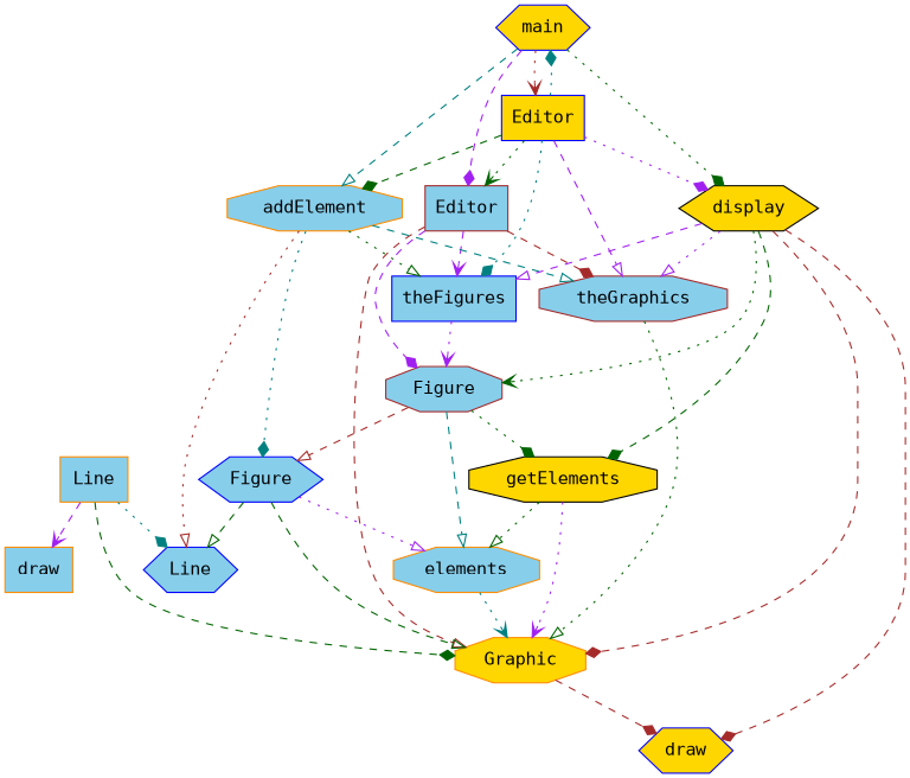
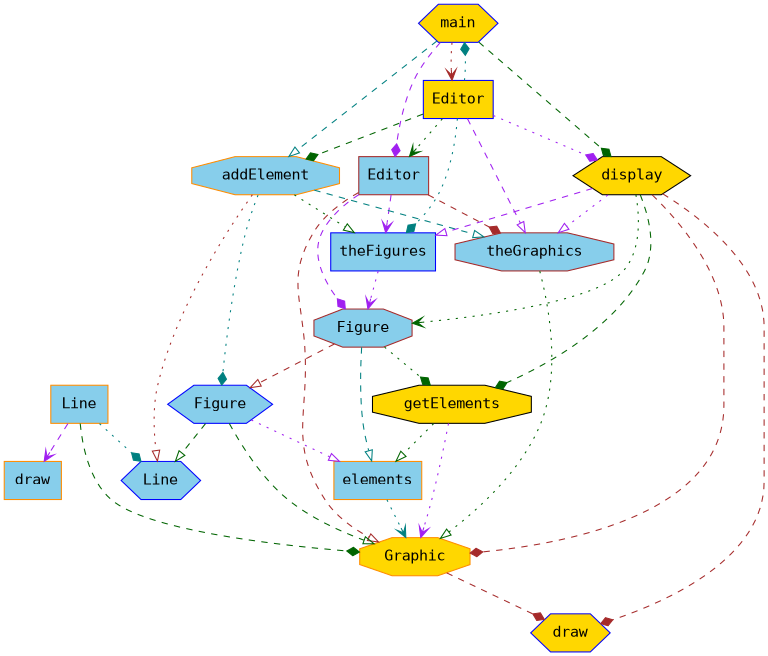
  digraph {
    fontname="DejaVu Sans Mono"
    node [color=blue fillcolor=skyblue fontname="DejaVu Sans Mono" shape=octagon style=filled]
    edge [arrowhead=diamond color=darkgreen fontname="DejaVu Sans Mono" style=dashed]
    n1 [color=brown label=Editor shape=box]
    n2 [label=theFigures shape=box]
    n3 [color=brown label=theGraphics]
    n4 [color=brown label=Figure]
    n5 [color=darkorange fillcolor=gold label=Graphic]
    n6 [label=Figure shape=hexagon]
    n7 [color=black fillcolor=gold label=getElements]
-   n8 [color=darkorange label=elements]
+   n8 [color=darkorange label=elements shape=box]
    n9 [fillcolor=gold label=draw shape=hexagon]
    n10 [fillcolor=gold label=main shape=hexagon]
    n11 [color=darkorange label=addElement]
    n12 [color=black fillcolor=gold label=display shape=hexagon]
    n13 [fillcolor=gold label=Editor shape=box]
    n14 [label=Line shape=hexagon]
    n15 [color=darkorange label=draw shape=box]
    n16 [color=darkorange label=Line shape=box]
    n1 -> n2 [arrowhead=vee color=purple]
    n1 -> n3 [color=brown]
    n1 -> n4 [color=purple]
    n1 -> n5 [arrowhead=onormal color=brown]
    n2 -> n4 [arrowhead=vee color=purple style=dotted]
    n3 -> n5 [arrowhead=onormal style=dotted]
    n4 -> n6 [arrowhead=onormal color=brown]
    n4 -> n7 [style=dotted]
    n4 -> n8 [arrowhead=onormal color=teal]
    n5 -> n9 [color=brown]
    n6 -> n5 [arrowhead=onormal]
    n6 -> n8 [arrowhead=onormal color=purple style=dotted]
    n6 -> n14 [arrowhead=onormal]
    n7 -> n5 [arrowhead=vee color=purple style=dotted]
    n7 -> n8 [arrowhead=onormal style=dotted]
    n8 -> n5 [arrowhead=vee color=teal style=dotted]
    n10 -> n1 [color=purple]
    n10 -> n11 [arrowhead=onormal color=teal]
-   n10 -> n12 [style=dotted]
+   n10 -> n12
    n10 -> n13 [arrowhead=vee color=brown style=dotted]
    n11 -> n2 [arrowhead=onormal style=dotted]
    n11 -> n3 [arrowhead=onormal color=teal]
    n11 -> n6 [color=teal style=dotted]
    n11 -> n14 [arrowhead=onormal color=brown style=dotted]
    n12 -> n2 [arrowhead=onormal color=purple]
    n12 -> n3 [arrowhead=onormal color=purple style=dotted]
    n12 -> n4 [arrowhead=vee style=dotted]
    n12 -> n5 [color=brown]
    n12 -> n7
    n12 -> n9 [color=brown]
    n13 -> n1 [arrowhead=vee style=dotted]
    n13 -> n2 [color=teal style=dotted]
    n13 -> n3 [arrowhead=onormal color=purple]
    n13 -> n10 [color=teal style=dotted]
    n13 -> n11
    n13 -> n12 [color=purple style=dotted]
    n16 -> n5
    n16 -> n14 [color=teal style=dotted]
    n16 -> n15 [arrowhead=vee color=purple]
  }
